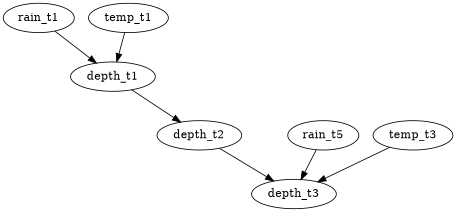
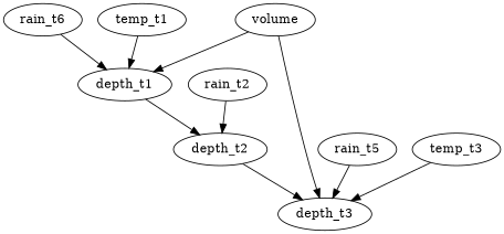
  digraph {
    rankdir=TB
+   volume
    depth_t1
    depth_t3
    depth_t2
-   rain_t1
+   rain_t1 [label=rain_t6]
    temp_t1
+   rain_t2
    n8 [label=rain_t5]
    temp_t3
+   volume -> depth_t1
+   volume -> depth_t3
    depth_t1 -> depth_t2
    depth_t2 -> depth_t3
    rain_t1 -> depth_t1
    temp_t1 -> depth_t1
+   rain_t2 -> depth_t2
    n8 -> depth_t3
    temp_t3 -> depth_t3
  }
